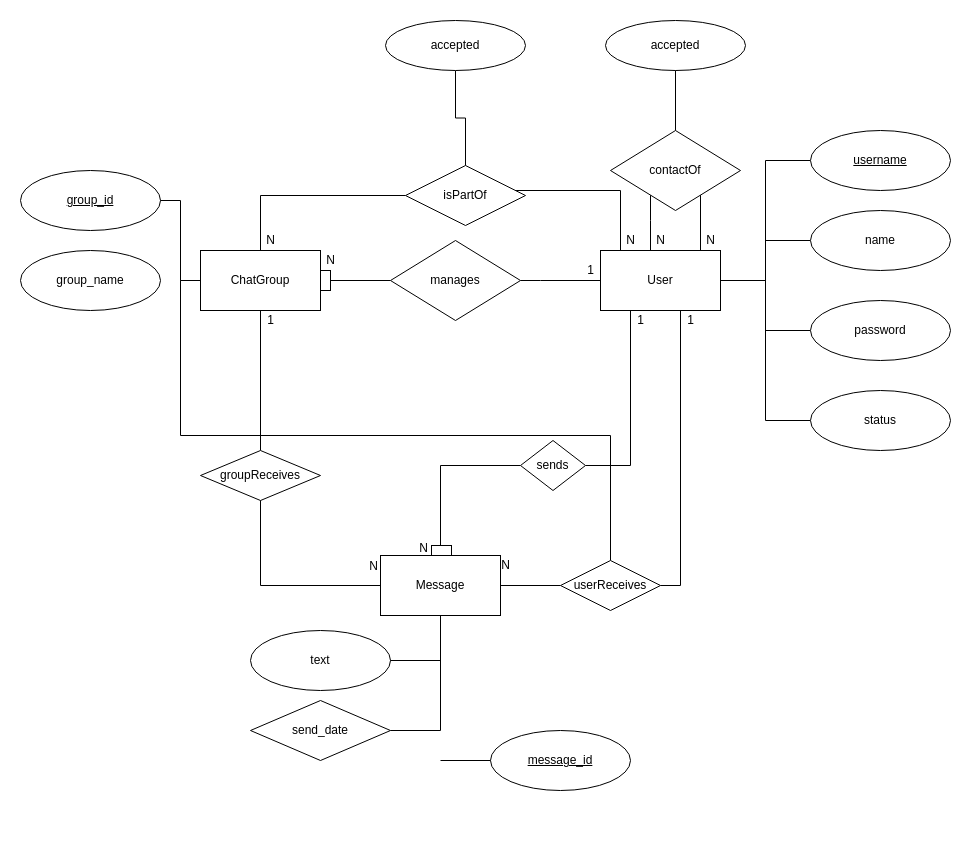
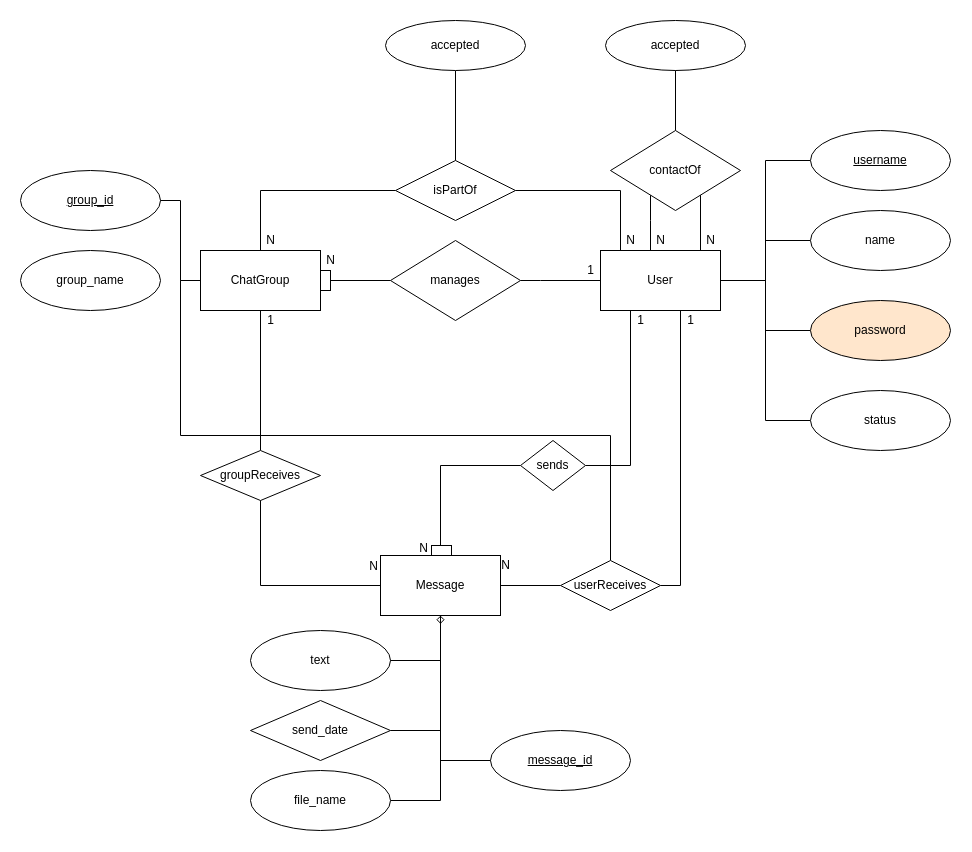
  <mxCell id="0" />
  <mxCell id="1" parent="0" />
  <mxCell id="2" style="edgeStyle=orthogonalEdgeStyle;rounded=0;orthogonalLoop=1;jettySize=auto;html=1;exitX=1;exitY=0.5;exitDx=0;exitDy=0;entryX=0;entryY=0.5;entryDx=0;entryDy=0;endArrow=none;endFill=0;" parent="1" source="10" target="17" edge="1"><mxGeometry relative="1" as="geometry" /></mxCell>
  <mxCell id="3" style="edgeStyle=orthogonalEdgeStyle;rounded=0;orthogonalLoop=1;jettySize=auto;html=1;exitX=1;exitY=0.5;exitDx=0;exitDy=0;endArrow=none;endFill=0;" parent="1" source="10" target="16" edge="1"><mxGeometry relative="1" as="geometry" /></mxCell>
  <mxCell id="4" style="edgeStyle=orthogonalEdgeStyle;rounded=0;orthogonalLoop=1;jettySize=auto;html=1;exitX=1;exitY=0.5;exitDx=0;exitDy=0;entryX=0;entryY=0.5;entryDx=0;entryDy=0;endArrow=none;endFill=0;" parent="1" source="10" target="15" edge="1"><mxGeometry relative="1" as="geometry" /></mxCell>
  <mxCell id="5" style="edgeStyle=orthogonalEdgeStyle;rounded=0;orthogonalLoop=1;jettySize=auto;html=1;exitX=1;exitY=0.5;exitDx=0;exitDy=0;entryX=0;entryY=0.5;entryDx=0;entryDy=0;endArrow=none;endFill=0;" parent="1" source="10" target="20" edge="1"><mxGeometry relative="1" as="geometry" /></mxCell>
  <mxCell id="6" style="edgeStyle=orthogonalEdgeStyle;rounded=0;orthogonalLoop=1;jettySize=auto;html=1;endArrow=none;endFill=0;entryX=1;entryY=1;entryDx=0;entryDy=0;" parent="1" source="10" target="22" edge="1"><mxGeometry relative="1" as="geometry"><Array as="points"><mxPoint x="700" y="190" /></Array></mxGeometry></mxCell>
  <mxCell id="7" style="edgeStyle=orthogonalEdgeStyle;rounded=0;orthogonalLoop=1;jettySize=auto;html=1;exitX=0;exitY=0.5;exitDx=0;exitDy=0;endArrow=none;endFill=0;" parent="1" source="10" target="27" edge="1"><mxGeometry relative="1" as="geometry"><Array as="points"><mxPoint x="540" y="280" /><mxPoint x="540" y="280" /></Array></mxGeometry></mxCell>
  <mxCell id="8" style="edgeStyle=orthogonalEdgeStyle;rounded=0;orthogonalLoop=1;jettySize=auto;html=1;endArrow=none;endFill=0;entryX=1;entryY=0.5;entryDx=0;entryDy=0;" parent="1" source="10" target="58" edge="1"><mxGeometry relative="1" as="geometry"><mxPoint x="650" y="585" as="targetPoint" /><Array as="points"><mxPoint x="680" y="585" /></Array></mxGeometry></mxCell>
  <mxCell id="9" style="edgeStyle=orthogonalEdgeStyle;rounded=0;orthogonalLoop=1;jettySize=auto;html=1;endArrow=none;endFill=0;" parent="1" source="10" target="34" edge="1"><mxGeometry relative="1" as="geometry"><Array as="points"><mxPoint x="620" y="190" /></Array></mxGeometry></mxCell>
  <mxCell id="10" value="User" style="rounded=0;whiteSpace=wrap;html=1;" parent="1" vertex="1"><mxGeometry x="600" y="250" width="120" height="60" as="geometry" /></mxCell>
- <mxCell id="11" style="edgeStyle=orthogonalEdgeStyle;rounded=0;orthogonalLoop=1;jettySize=auto;html=1;endArrow=none;endFill=0;" parent="1" source="12" target="31" edge="1"><mxGeometry relative="1" as="geometry"><Array as="points"><mxPoint x="440" y="730" /></Array></mxGeometry></mxCell>
+ <mxCell id="11" style="edgeStyle=orthogonalEdgeStyle;rounded=0;orthogonalLoop=1;jettySize=auto;html=1;endArrow=diamond;endFill=0;" parent="1" source="12" target="31" edge="1"><mxGeometry relative="1" as="geometry"><Array as="points"><mxPoint x="440" y="730" /></Array></mxGeometry></mxCell>
  <mxCell id="12" value="send_date" style="rhombus;whiteSpace=wrap;html=1;" parent="1" vertex="1"><mxGeometry x="250" y="700" width="140" height="60" as="geometry" /></mxCell>
  <mxCell id="13" value="group_id" style="ellipse;whiteSpace=wrap;html=1;fontStyle=4" parent="1" vertex="1"><mxGeometry x="20" y="170" width="140" height="60" as="geometry" /></mxCell>
  <mxCell id="14" value="text" style="ellipse;whiteSpace=wrap;html=1;" parent="1" vertex="1"><mxGeometry x="250" y="630" width="140" height="60" as="geometry" /></mxCell>
- <mxCell id="15" value="password" style="ellipse;whiteSpace=wrap;html=1;" parent="1" vertex="1"><mxGeometry x="810" y="300" width="140" height="60" as="geometry" /></mxCell>
+ <mxCell id="15" value="password" style="ellipse;whiteSpace=wrap;html=1;fillColor=#ffe6cc;" parent="1" vertex="1"><mxGeometry x="810" y="300" width="140" height="60" as="geometry" /></mxCell>
  <mxCell id="16" value="name" style="ellipse;whiteSpace=wrap;html=1;" parent="1" vertex="1"><mxGeometry x="810" y="210" width="140" height="60" as="geometry" /></mxCell>
  <mxCell id="17" value="&lt;u&gt;username&lt;/u&gt;" style="ellipse;whiteSpace=wrap;html=1;" parent="1" vertex="1"><mxGeometry x="810" y="130" width="140" height="60" as="geometry" /></mxCell>
+ <mxCell id="18" style="edgeStyle=orthogonalEdgeStyle;rounded=0;orthogonalLoop=1;jettySize=auto;html=1;exitX=1;exitY=0.5;exitDx=0;exitDy=0;endArrow=none;endFill=0;" parent="1" source="19" target="31" edge="1"><mxGeometry relative="1" as="geometry"><Array as="points"><mxPoint x="440" y="800" /></Array></mxGeometry></mxCell>
+ <mxCell id="19" value="file_name" style="ellipse;whiteSpace=wrap;html=1;" parent="1" vertex="1"><mxGeometry x="250" y="770" width="140" height="60" as="geometry" /></mxCell>
  <mxCell id="20" value="status" style="ellipse;whiteSpace=wrap;html=1;" parent="1" vertex="1"><mxGeometry x="810" y="390" width="140" height="60" as="geometry" /></mxCell>
  <mxCell id="21" style="edgeStyle=orthogonalEdgeStyle;rounded=0;orthogonalLoop=1;jettySize=auto;html=1;endArrow=none;endFill=0;" parent="1" source="22" target="10" edge="1"><mxGeometry relative="1" as="geometry"><Array as="points"><mxPoint x="650" y="220" /><mxPoint x="650" y="220" /></Array></mxGeometry></mxCell>
  <mxCell id="22" value="contactOf" style="rhombus;whiteSpace=wrap;html=1;" parent="1" vertex="1"><mxGeometry x="610" y="130" width="130" height="80" as="geometry" /></mxCell>
  <mxCell id="23" style="edgeStyle=orthogonalEdgeStyle;rounded=0;orthogonalLoop=1;jettySize=auto;html=1;exitX=0;exitY=0.5;exitDx=0;exitDy=0;endArrow=none;endFill=0;" parent="1" source="25" target="58" edge="1"><mxGeometry relative="1" as="geometry" /></mxCell>
  <mxCell id="24" style="edgeStyle=orthogonalEdgeStyle;rounded=0;orthogonalLoop=1;jettySize=auto;html=1;exitX=0;exitY=0.5;exitDx=0;exitDy=0;endArrow=none;endFill=0;" parent="1" source="25" target="13" edge="1"><mxGeometry relative="1" as="geometry"><Array as="points"><mxPoint x="180" y="280" /><mxPoint x="180" y="200" /></Array></mxGeometry></mxCell>
  <mxCell id="25" value="ChatGroup" style="rounded=0;whiteSpace=wrap;html=1;" parent="1" vertex="1"><mxGeometry x="200" y="250" width="120" height="60" as="geometry" /></mxCell>
  <mxCell id="26" style="edgeStyle=orthogonalEdgeStyle;rounded=0;orthogonalLoop=1;jettySize=auto;html=1;exitX=0;exitY=0.5;exitDx=0;exitDy=0;endArrow=none;endFill=0;" parent="1" source="27" target="25" edge="1"><mxGeometry relative="1" as="geometry" /></mxCell>
  <mxCell id="27" value="manages" style="rhombus;whiteSpace=wrap;html=1;" parent="1" vertex="1"><mxGeometry x="390" y="240" width="130" height="80" as="geometry" /></mxCell>
  <mxCell id="28" value="group_name" style="ellipse;whiteSpace=wrap;html=1;" parent="1" vertex="1"><mxGeometry x="20" y="250" width="140" height="60" as="geometry" /></mxCell>
  <mxCell id="29" style="edgeStyle=orthogonalEdgeStyle;rounded=0;orthogonalLoop=1;jettySize=auto;html=1;endArrow=none;endFill=0;entryX=0.5;entryY=1;entryDx=0;entryDy=0;" parent="1" source="52" target="25" edge="1"><mxGeometry relative="1" as="geometry"><mxPoint x="260" y="470" as="targetPoint" /></mxGeometry></mxCell>
  <mxCell id="30" style="edgeStyle=orthogonalEdgeStyle;rounded=0;orthogonalLoop=1;jettySize=auto;html=1;endArrow=none;endFill=0;" parent="1" source="31" target="14" edge="1"><mxGeometry relative="1" as="geometry"><Array as="points"><mxPoint x="440" y="660" /></Array></mxGeometry></mxCell>
  <mxCell id="31" value="Message" style="rounded=0;whiteSpace=wrap;html=1;" parent="1" vertex="1"><mxGeometry x="380" y="555" width="120" height="60" as="geometry" /></mxCell>
  <mxCell id="32" style="edgeStyle=orthogonalEdgeStyle;rounded=0;orthogonalLoop=1;jettySize=auto;html=1;exitX=0;exitY=0.5;exitDx=0;exitDy=0;endArrow=none;endFill=0;" parent="1" source="58" target="31" edge="1"><mxGeometry relative="1" as="geometry"><mxPoint x="570" y="585" as="sourcePoint" /></mxGeometry></mxCell>
  <mxCell id="33" style="edgeStyle=orthogonalEdgeStyle;rounded=0;orthogonalLoop=1;jettySize=auto;html=1;exitX=0;exitY=0.5;exitDx=0;exitDy=0;endArrow=none;endFill=0;" parent="1" source="34" target="25" edge="1"><mxGeometry relative="1" as="geometry" /></mxCell>
- <mxCell id="34" value="isPartOf" style="rhombus;whiteSpace=wrap;html=1;" parent="1" vertex="1"><mxGeometry x="405" y="165" width="120" height="60" as="geometry" /></mxCell>
+ <mxCell id="34" value="isPartOf" style="rhombus;whiteSpace=wrap;html=1;" parent="1" vertex="1"><mxGeometry x="395" y="160" width="120" height="60" as="geometry" /></mxCell>
  <mxCell id="35" value="accepted" style="ellipse;whiteSpace=wrap;html=1;" parent="1" vertex="1"><mxGeometry x="605" y="20" width="140" height="50" as="geometry" /></mxCell>
  <mxCell id="36" value="" style="endArrow=none;html=1;rounded=0;strokeColor=default;entryX=0.5;entryY=1;entryDx=0;entryDy=0;exitX=0.5;exitY=0;exitDx=0;exitDy=0;" parent="1" source="22" target="35" edge="1"><mxGeometry width="50" height="50" relative="1" as="geometry"><mxPoint x="650" y="130" as="sourcePoint" /><mxPoint x="700" y="80" as="targetPoint" /></mxGeometry></mxCell>
  <mxCell id="37" value="" style="endArrow=none;html=1;rounded=0;strokeColor=default;exitX=0.5;exitY=0;exitDx=0;exitDy=0;entryX=0;entryY=0.5;entryDx=0;entryDy=0;" parent="1" source="31" target="57" edge="1"><mxGeometry width="50" height="50" relative="1" as="geometry"><mxPoint x="420" y="470" as="sourcePoint" /><mxPoint x="515" y="465" as="targetPoint" /><Array as="points"><mxPoint x="440" y="465" /></Array></mxGeometry></mxCell>
  <mxCell id="38" value="" style="endArrow=none;html=1;rounded=0;strokeColor=default;exitX=0.25;exitY=1;exitDx=0;exitDy=0;entryX=1;entryY=0.5;entryDx=0;entryDy=0;" parent="1" source="10" target="57" edge="1"><mxGeometry width="50" height="50" relative="1" as="geometry"><mxPoint x="450" y="565" as="sourcePoint" /><mxPoint x="615" y="465" as="targetPoint" /><Array as="points"><mxPoint x="630" y="465" /></Array></mxGeometry></mxCell>
  <mxCell id="39" value="N" style="text;html=1;align=center;verticalAlign=middle;resizable=0;points=[];autosize=1;strokeColor=none;fillColor=none;" parent="1" vertex="1"><mxGeometry x="620" y="230" width="20" height="20" as="geometry" /></mxCell>
  <mxCell id="40" value="1" style="text;html=1;align=center;verticalAlign=middle;resizable=0;points=[];autosize=1;strokeColor=none;fillColor=none;" parent="1" vertex="1"><mxGeometry x="580" y="260" width="20" height="20" as="geometry" /></mxCell>
  <mxCell id="41" value="N" style="text;html=1;align=center;verticalAlign=middle;resizable=0;points=[];autosize=1;strokeColor=none;fillColor=none;" parent="1" vertex="1"><mxGeometry x="320" y="250" width="20" height="20" as="geometry" /></mxCell>
  <mxCell id="42" value="N" style="text;html=1;align=center;verticalAlign=middle;resizable=0;points=[];autosize=1;strokeColor=none;fillColor=none;" parent="1" vertex="1"><mxGeometry x="650" y="230" width="20" height="20" as="geometry" /></mxCell>
  <mxCell id="43" value="N" style="text;html=1;align=center;verticalAlign=middle;resizable=0;points=[];autosize=1;strokeColor=none;fillColor=none;" parent="1" vertex="1"><mxGeometry x="700" y="230" width="20" height="20" as="geometry" /></mxCell>
  <mxCell id="44" value="N" style="text;html=1;align=center;verticalAlign=middle;resizable=0;points=[];autosize=1;strokeColor=none;fillColor=none;" parent="1" vertex="1"><mxGeometry x="363" y="556" width="20" height="20" as="geometry" /></mxCell>
  <mxCell id="45" value="N" style="text;html=1;align=center;verticalAlign=middle;resizable=0;points=[];autosize=1;strokeColor=none;fillColor=none;" parent="1" vertex="1"><mxGeometry x="260" y="230" width="20" height="20" as="geometry" /></mxCell>
  <mxCell id="46" value="N" style="text;html=1;align=center;verticalAlign=middle;resizable=0;points=[];autosize=1;strokeColor=none;fillColor=none;" parent="1" vertex="1"><mxGeometry x="495" y="555" width="20" height="20" as="geometry" /></mxCell>
  <mxCell id="47" value="1" style="text;html=1;align=center;verticalAlign=middle;resizable=0;points=[];autosize=1;strokeColor=none;fillColor=none;" parent="1" vertex="1"><mxGeometry x="680" y="310" width="20" height="20" as="geometry" /></mxCell>
  <mxCell id="48" value="N" style="text;html=1;align=center;verticalAlign=middle;resizable=0;points=[];autosize=1;strokeColor=none;fillColor=none;" parent="1" vertex="1"><mxGeometry x="413" y="538" width="20" height="20" as="geometry" /></mxCell>
  <mxCell id="49" value="1" style="text;html=1;align=center;verticalAlign=middle;resizable=0;points=[];autosize=1;strokeColor=none;fillColor=none;" parent="1" vertex="1"><mxGeometry x="630" y="310" width="20" height="20" as="geometry" /></mxCell>
  <mxCell id="50" value="&lt;u&gt;message_id&lt;/u&gt;" style="ellipse;whiteSpace=wrap;html=1;" parent="1" vertex="1"><mxGeometry x="490" y="730" width="140" height="60" as="geometry" /></mxCell>
  <mxCell id="51" value="" style="endArrow=none;html=1;rounded=0;strokeColor=default;entryX=0;entryY=0.5;entryDx=0;entryDy=0;" parent="1" target="50" edge="1"><mxGeometry width="50" height="50" relative="1" as="geometry"><mxPoint x="440" y="760" as="sourcePoint" /><mxPoint x="500" y="700" as="targetPoint" /></mxGeometry></mxCell>
  <mxCell id="52" value="groupReceives" style="rhombus;whiteSpace=wrap;html=1;" parent="1" vertex="1"><mxGeometry x="200" y="450" width="120" height="50" as="geometry" /></mxCell>
  <mxCell id="53" value="" style="rounded=0;whiteSpace=wrap;html=1;rotation=90;" parent="1" vertex="1"><mxGeometry x="315" y="275" width="20" height="10" as="geometry" /></mxCell>
  <mxCell id="54" value="" style="rounded=0;whiteSpace=wrap;html=1;rotation=0;" parent="1" vertex="1"><mxGeometry x="431" y="545" width="20" height="10" as="geometry" /></mxCell>
  <mxCell id="55" value="" style="endArrow=none;html=1;rounded=0;entryX=0.5;entryY=1;entryDx=0;entryDy=0;exitX=0;exitY=0.5;exitDx=0;exitDy=0;" parent="1" source="31" target="52" edge="1"><mxGeometry width="50" height="50" relative="1" as="geometry"><mxPoint x="450" y="600" as="sourcePoint" /><mxPoint x="500" y="550" as="targetPoint" /><Array as="points"><mxPoint x="260" y="585" /></Array></mxGeometry></mxCell>
  <mxCell id="56" value="1" style="text;html=1;align=center;verticalAlign=middle;resizable=0;points=[];autosize=1;strokeColor=none;fillColor=none;" parent="1" vertex="1"><mxGeometry x="260" y="310" width="20" height="20" as="geometry" /></mxCell>
  <mxCell id="57" value="sends" style="rhombus;whiteSpace=wrap;html=1;" parent="1" vertex="1"><mxGeometry x="520" y="440" width="65" height="50" as="geometry" /></mxCell>
  <mxCell id="58" value="userReceives" style="rhombus;whiteSpace=wrap;html=1;" parent="1" vertex="1"><mxGeometry x="560" y="560" width="100" height="50" as="geometry" /></mxCell>
  <mxCell id="59" style="edgeStyle=orthogonalEdgeStyle;rounded=0;orthogonalLoop=1;jettySize=auto;html=1;endArrow=none;endFill=0;" edge="1" parent="1" source="60" target="34"><mxGeometry relative="1" as="geometry" /></mxCell>
  <mxCell id="60" value="accepted" style="ellipse;whiteSpace=wrap;html=1;" vertex="1" parent="1"><mxGeometry x="385" y="20" width="140" height="50" as="geometry" /></mxCell>
